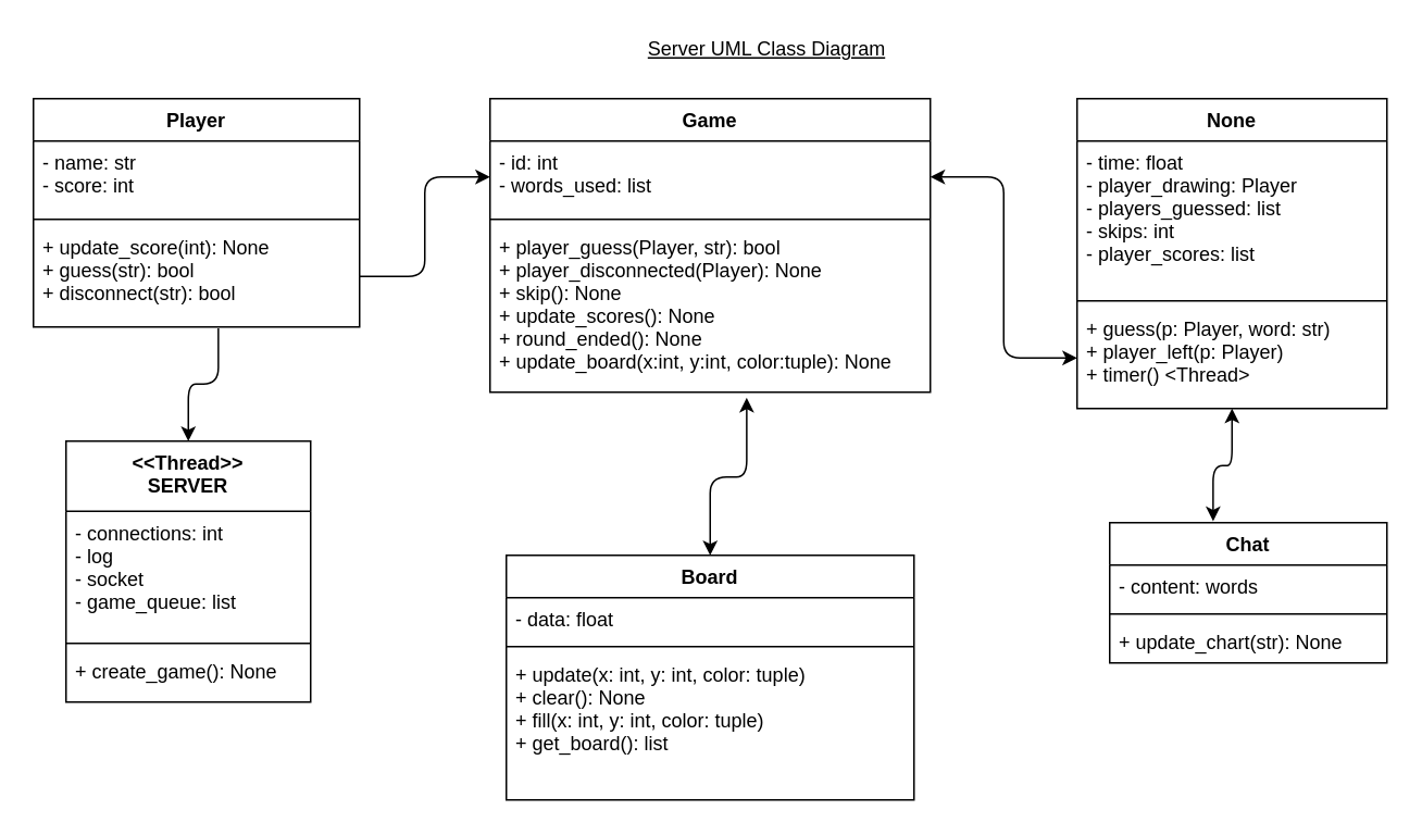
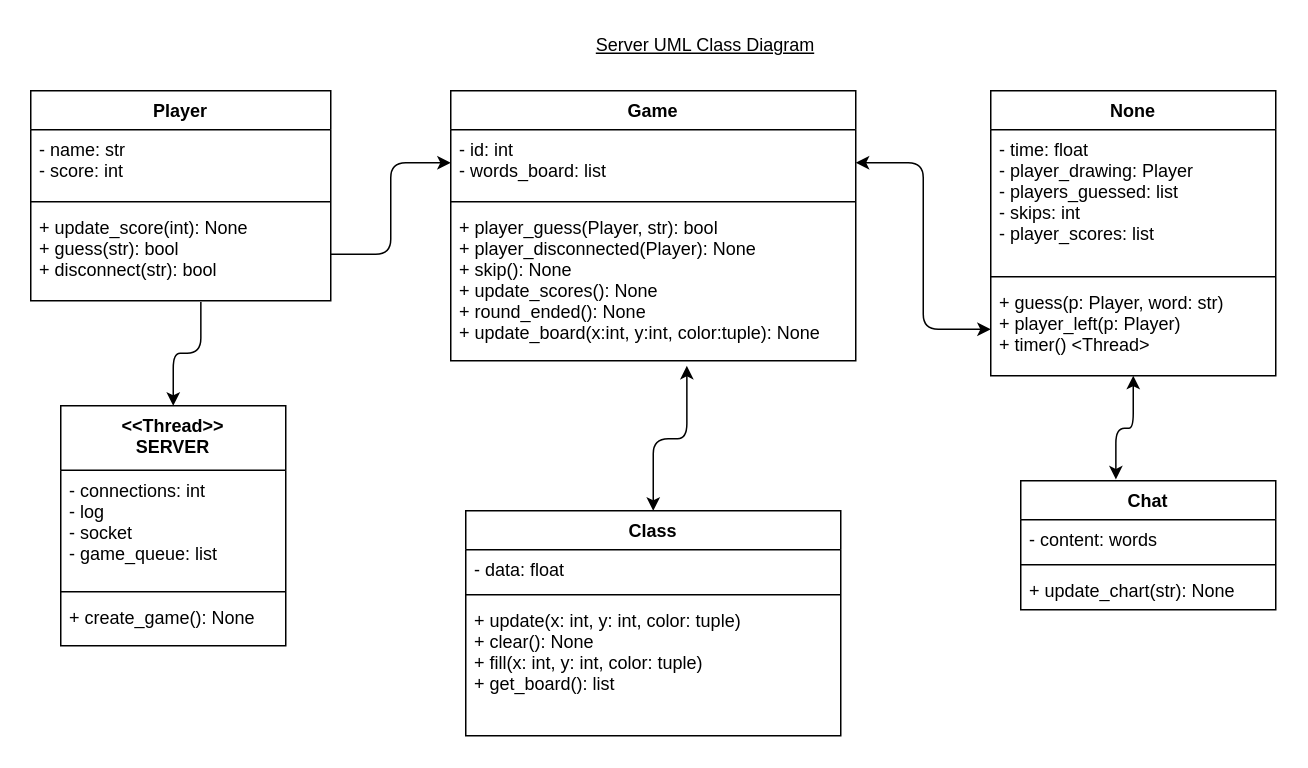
  <mxCell id="0" />
  <mxCell id="1" parent="0" />
  <mxCell id="2" value="Server UML Class Diagram" style="text;html=1;strokeColor=none;fillColor=none;align=center;verticalAlign=middle;whiteSpace=wrap;rounded=0;fontStyle=4" vertex="1" parent="1"><mxGeometry x="355" y="20" width="230" height="20" as="geometry" /></mxCell>
  <mxCell id="3" value="None" style="swimlane;fontStyle=1;align=center;verticalAlign=top;childLayout=stackLayout;horizontal=1;startSize=26;horizontalStack=0;resizeParent=1;resizeParentMax=0;resizeLast=0;collapsible=1;marginBottom=0;" vertex="1" parent="1"><mxGeometry x="660" y="60" width="190" height="190" as="geometry" /></mxCell>
  <mxCell id="4" value="- time: float&#10;- player_drawing: Player&#10;- players_guessed: list&#10;- skips: int&#10;- player_scores: list" style="text;strokeColor=none;fillColor=none;align=left;verticalAlign=top;spacingLeft=4;spacingRight=4;overflow=hidden;rotatable=0;points=[[0,0.5],[1,0.5]];portConstraint=eastwest;" vertex="1" parent="3"><mxGeometry y="26" width="190" height="94" as="geometry" /></mxCell>
  <mxCell id="5" value="" style="line;strokeWidth=1;fillColor=none;align=left;verticalAlign=middle;spacingTop=-1;spacingLeft=3;spacingRight=3;rotatable=0;labelPosition=right;points=[];portConstraint=eastwest;" vertex="1" parent="3"><mxGeometry y="120" width="190" height="8" as="geometry" /></mxCell>
  <mxCell id="6" value="+ guess(p: Player, word: str)&#10;+ player_left(p: Player)&#10;+ timer() &lt;Thread&gt;" style="text;strokeColor=none;fillColor=none;align=left;verticalAlign=top;spacingLeft=4;spacingRight=4;overflow=hidden;rotatable=0;points=[[0,0.5],[1,0.5]];portConstraint=eastwest;" vertex="1" parent="3"><mxGeometry y="128" width="190" height="62" as="geometry" /></mxCell>
  <mxCell id="7" value="Player" style="swimlane;fontStyle=1;align=center;verticalAlign=top;childLayout=stackLayout;horizontal=1;startSize=26;horizontalStack=0;resizeParent=1;resizeParentMax=0;resizeLast=0;collapsible=1;marginBottom=0;" vertex="1" parent="1"><mxGeometry x="20" y="60" width="200" height="140" as="geometry" /></mxCell>
  <mxCell id="8" value="- name: str&#10;- score: int" style="text;strokeColor=none;fillColor=none;align=left;verticalAlign=top;spacingLeft=4;spacingRight=4;overflow=hidden;rotatable=0;points=[[0,0.5],[1,0.5]];portConstraint=eastwest;" vertex="1" parent="7"><mxGeometry y="26" width="200" height="44" as="geometry" /></mxCell>
  <mxCell id="9" value="" style="line;strokeWidth=1;fillColor=none;align=left;verticalAlign=middle;spacingTop=-1;spacingLeft=3;spacingRight=3;rotatable=0;labelPosition=right;points=[];portConstraint=eastwest;" vertex="1" parent="7"><mxGeometry y="70" width="200" height="8" as="geometry" /></mxCell>
  <mxCell id="10" value="+ update_score(int): None&#10;+ guess(str): bool&#10;+ disconnect(str): bool" style="text;strokeColor=none;fillColor=none;align=left;verticalAlign=top;spacingLeft=4;spacingRight=4;overflow=hidden;rotatable=0;points=[[0,0.5],[1,0.5]];portConstraint=eastwest;" vertex="1" parent="7"><mxGeometry y="78" width="200" height="62" as="geometry" /></mxCell>
  <mxCell id="11" value="Game" style="swimlane;fontStyle=1;align=center;verticalAlign=top;childLayout=stackLayout;horizontal=1;startSize=26;horizontalStack=0;resizeParent=1;resizeParentMax=0;resizeLast=0;collapsible=1;marginBottom=0;" vertex="1" parent="1"><mxGeometry x="300" y="60" width="270" height="180" as="geometry" /></mxCell>
- <mxCell id="12" value="- id: int&#10;- words_used: list" style="text;strokeColor=none;fillColor=none;align=left;verticalAlign=top;spacingLeft=4;spacingRight=4;overflow=hidden;rotatable=0;points=[[0,0.5],[1,0.5]];portConstraint=eastwest;" vertex="1" parent="11"><mxGeometry y="26" width="270" height="44" as="geometry" /></mxCell>
+ <mxCell id="12" value="- id: int&#10;- words_board: list" style="text;strokeColor=none;fillColor=none;align=left;verticalAlign=top;spacingLeft=4;spacingRight=4;overflow=hidden;rotatable=0;points=[[0,0.5],[1,0.5]];portConstraint=eastwest;" vertex="1" parent="11"><mxGeometry y="26" width="270" height="44" as="geometry" /></mxCell>
  <mxCell id="13" value="" style="line;strokeWidth=1;fillColor=none;align=left;verticalAlign=middle;spacingTop=-1;spacingLeft=3;spacingRight=3;rotatable=0;labelPosition=right;points=[];portConstraint=eastwest;" vertex="1" parent="11"><mxGeometry y="70" width="270" height="8" as="geometry" /></mxCell>
  <mxCell id="14" value="+ player_guess(Player, str): bool&#10;+ player_disconnected(Player): None&#10;+ skip(): None&#10;+ update_scores(): None&#10;+ round_ended(): None&#10;+ update_board(x:int, y:int, color:tuple): None" style="text;strokeColor=none;fillColor=none;align=left;verticalAlign=top;spacingLeft=4;spacingRight=4;overflow=hidden;rotatable=0;points=[[0,0.5],[1,0.5]];portConstraint=eastwest;" vertex="1" parent="11"><mxGeometry y="78" width="270" height="102" as="geometry" /></mxCell>
  <mxCell id="15" value="&lt;&lt;Thread&gt;&gt;&#10;SERVER" style="swimlane;fontStyle=1;align=center;verticalAlign=top;childLayout=stackLayout;horizontal=1;startSize=43;horizontalStack=0;resizeParent=1;resizeParentMax=0;resizeLast=0;collapsible=1;marginBottom=0;" vertex="1" parent="1"><mxGeometry x="40" y="270" width="150" height="160" as="geometry" /></mxCell>
  <mxCell id="16" value="- connections: int&#10;- log&#10;- socket&#10;- game_queue: list" style="text;strokeColor=none;fillColor=none;align=left;verticalAlign=top;spacingLeft=4;spacingRight=4;overflow=hidden;rotatable=0;points=[[0,0.5],[1,0.5]];portConstraint=eastwest;" vertex="1" parent="15"><mxGeometry y="43" width="150" height="77" as="geometry" /></mxCell>
  <mxCell id="17" value="" style="line;strokeWidth=1;fillColor=none;align=left;verticalAlign=middle;spacingTop=-1;spacingLeft=3;spacingRight=3;rotatable=0;labelPosition=right;points=[];portConstraint=eastwest;" vertex="1" parent="15"><mxGeometry y="120" width="150" height="8" as="geometry" /></mxCell>
  <mxCell id="18" value="+ create_game(): None" style="text;strokeColor=none;fillColor=none;align=left;verticalAlign=top;spacingLeft=4;spacingRight=4;overflow=hidden;rotatable=0;points=[[0,0.5],[1,0.5]];portConstraint=eastwest;" vertex="1" parent="15"><mxGeometry y="128" width="150" height="32" as="geometry" /></mxCell>
  <mxCell id="19" value="Chat" style="swimlane;fontStyle=1;align=center;verticalAlign=top;childLayout=stackLayout;horizontal=1;startSize=26;horizontalStack=0;resizeParent=1;resizeParentMax=0;resizeLast=0;collapsible=1;marginBottom=0;" vertex="1" parent="1"><mxGeometry x="680" y="320" width="170" height="86" as="geometry" /></mxCell>
  <mxCell id="20" value="- content: words" style="text;strokeColor=none;fillColor=none;align=left;verticalAlign=top;spacingLeft=4;spacingRight=4;overflow=hidden;rotatable=0;points=[[0,0.5],[1,0.5]];portConstraint=eastwest;" vertex="1" parent="19"><mxGeometry y="26" width="170" height="26" as="geometry" /></mxCell>
  <mxCell id="21" value="" style="line;strokeWidth=1;fillColor=none;align=left;verticalAlign=middle;spacingTop=-1;spacingLeft=3;spacingRight=3;rotatable=0;labelPosition=right;points=[];portConstraint=eastwest;" vertex="1" parent="19"><mxGeometry y="52" width="170" height="8" as="geometry" /></mxCell>
  <mxCell id="22" value="+ update_chart(str): None" style="text;strokeColor=none;fillColor=none;align=left;verticalAlign=top;spacingLeft=4;spacingRight=4;overflow=hidden;rotatable=0;points=[[0,0.5],[1,0.5]];portConstraint=eastwest;" vertex="1" parent="19"><mxGeometry y="60" width="170" height="26" as="geometry" /></mxCell>
- <mxCell id="23" value="Board" style="swimlane;fontStyle=1;align=center;verticalAlign=top;childLayout=stackLayout;horizontal=1;startSize=26;horizontalStack=0;resizeParent=1;resizeParentMax=0;resizeLast=0;collapsible=1;marginBottom=0;" vertex="1" parent="1"><mxGeometry x="310" y="340" width="250" height="150" as="geometry" /></mxCell>
+ <mxCell id="23" value="Class" style="swimlane;fontStyle=1;align=center;verticalAlign=top;childLayout=stackLayout;horizontal=1;startSize=26;horizontalStack=0;resizeParent=1;resizeParentMax=0;resizeLast=0;collapsible=1;marginBottom=0;" vertex="1" parent="1"><mxGeometry x="310" y="340" width="250" height="150" as="geometry" /></mxCell>
  <mxCell id="24" value="- data: float" style="text;strokeColor=none;fillColor=none;align=left;verticalAlign=top;spacingLeft=4;spacingRight=4;overflow=hidden;rotatable=0;points=[[0,0.5],[1,0.5]];portConstraint=eastwest;" vertex="1" parent="23"><mxGeometry y="26" width="250" height="26" as="geometry" /></mxCell>
  <mxCell id="25" value="" style="line;strokeWidth=1;fillColor=none;align=left;verticalAlign=middle;spacingTop=-1;spacingLeft=3;spacingRight=3;rotatable=0;labelPosition=right;points=[];portConstraint=eastwest;" vertex="1" parent="23"><mxGeometry y="52" width="250" height="8" as="geometry" /></mxCell>
  <mxCell id="26" value="+ update(x: int, y: int, color: tuple)&#10;+ clear(): None&#10;+ fill(x: int, y: int, color: tuple)&#10;+ get_board(): list" style="text;strokeColor=none;fillColor=none;align=left;verticalAlign=top;spacingLeft=4;spacingRight=4;overflow=hidden;rotatable=0;points=[[0,0.5],[1,0.5]];portConstraint=eastwest;" vertex="1" parent="23"><mxGeometry y="60" width="250" height="90" as="geometry" /></mxCell>
  <mxCell id="27" value="" style="edgeStyle=elbowEdgeStyle;elbow=horizontal;endArrow=classic;html=1;entryX=0;entryY=0.5;entryDx=0;entryDy=0;exitX=1;exitY=0.5;exitDx=0;exitDy=0;" edge="1" parent="1" source="10" target="12"><mxGeometry width="50" height="50" relative="1" as="geometry"><mxPoint x="410" y="270" as="sourcePoint" /><mxPoint x="460" y="220" as="targetPoint" /></mxGeometry></mxCell>
  <mxCell id="28" value="" style="edgeStyle=elbowEdgeStyle;elbow=horizontal;endArrow=classic;html=1;entryX=1;entryY=0.5;entryDx=0;entryDy=0;exitX=0;exitY=0.5;exitDx=0;exitDy=0;rounded=1;startArrow=classic;startFill=1;" edge="1" parent="1" source="6" target="12"><mxGeometry width="50" height="50" relative="1" as="geometry"><mxPoint x="410" y="270" as="sourcePoint" /><mxPoint x="460" y="220" as="targetPoint" /></mxGeometry></mxCell>
  <mxCell id="29" value="" style="edgeStyle=elbowEdgeStyle;elbow=vertical;endArrow=classic;html=1;exitX=0.373;exitY=-0.01;exitDx=0;exitDy=0;exitPerimeter=0;startArrow=classic;startFill=1;" edge="1" parent="1" source="19" target="6"><mxGeometry width="50" height="50" relative="1" as="geometry"><mxPoint x="580" y="310" as="sourcePoint" /><mxPoint x="630" y="260" as="targetPoint" /></mxGeometry></mxCell>
  <mxCell id="30" value="" style="edgeStyle=elbowEdgeStyle;elbow=vertical;endArrow=classic;html=1;entryX=0.583;entryY=1.033;entryDx=0;entryDy=0;entryPerimeter=0;startArrow=classic;startFill=1;" edge="1" parent="1" source="23" target="14"><mxGeometry width="50" height="50" relative="1" as="geometry"><mxPoint x="410" y="270" as="sourcePoint" /><mxPoint x="460" y="220" as="targetPoint" /></mxGeometry></mxCell>
  <mxCell id="31" value="" style="edgeStyle=elbowEdgeStyle;elbow=vertical;endArrow=classic;html=1;entryX=0.5;entryY=0;entryDx=0;entryDy=0;exitX=0.567;exitY=1.013;exitDx=0;exitDy=0;exitPerimeter=0;" edge="1" parent="1" source="10" target="15"><mxGeometry width="50" height="50" relative="1" as="geometry"><mxPoint x="410" y="270" as="sourcePoint" /><mxPoint x="460" y="220" as="targetPoint" /></mxGeometry></mxCell>
